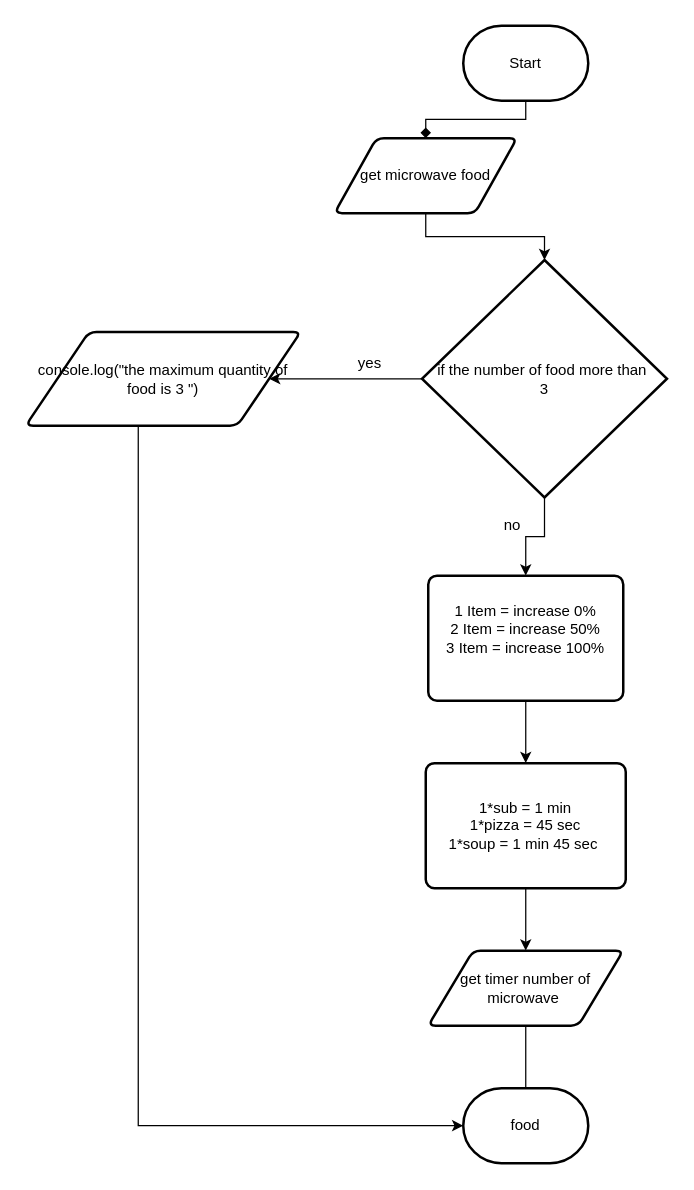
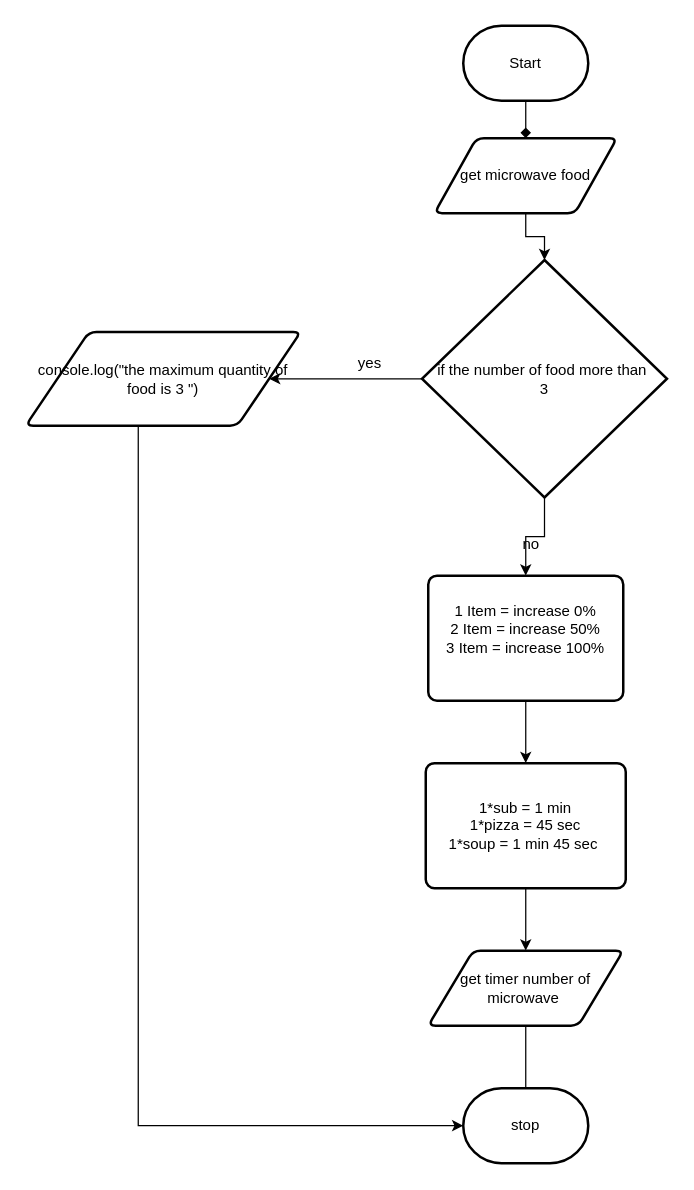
  <mxCell id="0" />
  <mxCell id="1" parent="0" />
  <mxCell id="2" style="edgeStyle=orthogonalEdgeStyle;rounded=0;html=1;endArrow=diamond;" edge="1" parent="1" source="3" target="5"><mxGeometry relative="1" as="geometry" /></mxCell>
  <mxCell id="3" value="Start" style="strokeWidth=2;html=1;shape=mxgraph.flowchart.terminator;whiteSpace=wrap;" vertex="1" parent="1"><mxGeometry x="370" y="20" width="100" height="60" as="geometry" /></mxCell>
  <mxCell id="4" style="edgeStyle=orthogonalEdgeStyle;rounded=0;html=1;" edge="1" parent="1" source="5" target="8"><mxGeometry relative="1" as="geometry" /></mxCell>
- <mxCell id="5" value="get microwave food" style="shape=parallelogram;html=1;strokeWidth=2;perimeter=parallelogramPerimeter;whiteSpace=wrap;rounded=1;arcSize=12;size=0.23;" vertex="1" parent="1"><mxGeometry x="267" y="110" width="146" height="60" as="geometry" /></mxCell>
+ <mxCell id="5" value="get microwave food" style="shape=parallelogram;html=1;strokeWidth=2;perimeter=parallelogramPerimeter;whiteSpace=wrap;rounded=1;arcSize=12;size=0.23;" vertex="1" parent="1"><mxGeometry x="347" y="110" width="146" height="60" as="geometry" /></mxCell>
  <mxCell id="6" style="edgeStyle=orthogonalEdgeStyle;rounded=0;html=1;" edge="1" parent="1" source="8" target="10"><mxGeometry relative="1" as="geometry" /></mxCell>
  <mxCell id="7" style="edgeStyle=orthogonalEdgeStyle;rounded=0;html=1;" edge="1" parent="1" source="8" target="13"><mxGeometry relative="1" as="geometry" /></mxCell>
  <mxCell id="8" value="if the number of food more than&amp;nbsp;&lt;br&gt;3" style="strokeWidth=2;html=1;shape=mxgraph.flowchart.decision;whiteSpace=wrap;" vertex="1" parent="1"><mxGeometry x="337" y="207.5" width="196" height="190" as="geometry" /></mxCell>
  <mxCell id="9" style="edgeStyle=orthogonalEdgeStyle;rounded=0;html=1;entryX=0;entryY=0.5;entryDx=0;entryDy=0;entryPerimeter=0;" edge="1" parent="1" source="10" target="19"><mxGeometry relative="1" as="geometry"><Array as="points"><mxPoint x="110" y="900" /></Array></mxGeometry></mxCell>
  <mxCell id="10" value="console.log(&quot;the maximum quantity of food is 3 &quot;)" style="shape=parallelogram;html=1;strokeWidth=2;perimeter=parallelogramPerimeter;whiteSpace=wrap;rounded=1;arcSize=12;size=0.23;" vertex="1" parent="1"><mxGeometry x="20" y="265" width="220" height="75" as="geometry" /></mxCell>
  <mxCell id="11" value="yes" style="text;html=1;align=center;verticalAlign=middle;resizable=0;points=[];autosize=1;strokeColor=none;fillColor=none;" vertex="1" parent="1"><mxGeometry x="280" y="280" width="30" height="20" as="geometry" /></mxCell>
  <mxCell id="12" style="edgeStyle=orthogonalEdgeStyle;rounded=0;html=1;" edge="1" parent="1" source="13" target="16"><mxGeometry relative="1" as="geometry" /></mxCell>
  <mxCell id="13" value="1 Item = increase 0%&lt;br&gt;2 Item = increase 50%&lt;br&gt;3 Item = increase 100%&lt;br&gt;&amp;nbsp;" style="rounded=1;whiteSpace=wrap;html=1;absoluteArcSize=1;arcSize=14;strokeWidth=2;" vertex="1" parent="1"><mxGeometry x="342" y="460" width="156" height="100" as="geometry" /></mxCell>
- <mxCell id="14" value="no" style="text;html=1;align=center;verticalAlign=middle;resizable=0;points=[];autosize=1;strokeColor=none;fillColor=none;" vertex="1" parent="1"><mxGeometry x="394" y="410" width="30" height="20" as="geometry" /></mxCell>
+ <mxCell id="14" value="no" style="text;html=1;align=center;verticalAlign=middle;resizable=0;points=[];autosize=1;strokeColor=none;fillColor=none;" vertex="1" parent="1"><mxGeometry x="409" y="425" width="30" height="20" as="geometry" /></mxCell>
  <mxCell id="15" style="edgeStyle=orthogonalEdgeStyle;rounded=0;html=1;" edge="1" parent="1" source="16" target="18"><mxGeometry relative="1" as="geometry" /></mxCell>
  <mxCell id="16" value="1*sub = 1 min&lt;br&gt;1*pizza = 45 sec&lt;br&gt;1*soup = 1 min 45 sec&amp;nbsp;" style="rounded=1;whiteSpace=wrap;html=1;absoluteArcSize=1;arcSize=14;strokeWidth=2;" vertex="1" parent="1"><mxGeometry x="340" y="610" width="160" height="100" as="geometry" /></mxCell>
  <mxCell id="17" style="edgeStyle=orthogonalEdgeStyle;rounded=0;html=1;endArrow=none;" edge="1" parent="1" source="18" target="19"><mxGeometry relative="1" as="geometry" /></mxCell>
  <mxCell id="18" value="get timer number of microwave&amp;nbsp;" style="shape=parallelogram;html=1;strokeWidth=2;perimeter=parallelogramPerimeter;whiteSpace=wrap;rounded=1;arcSize=12;size=0.23;" vertex="1" parent="1"><mxGeometry x="342" y="760" width="156" height="60" as="geometry" /></mxCell>
- <mxCell id="19" value="food" style="strokeWidth=2;html=1;shape=mxgraph.flowchart.terminator;whiteSpace=wrap;" vertex="1" parent="1"><mxGeometry x="370" y="870" width="100" height="60" as="geometry" /></mxCell>
+ <mxCell id="19" value="stop" style="strokeWidth=2;html=1;shape=mxgraph.flowchart.terminator;whiteSpace=wrap;" vertex="1" parent="1"><mxGeometry x="370" y="870" width="100" height="60" as="geometry" /></mxCell>
